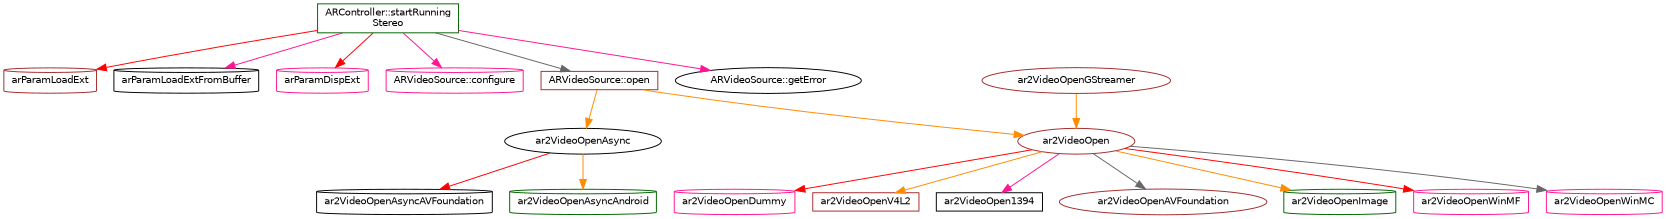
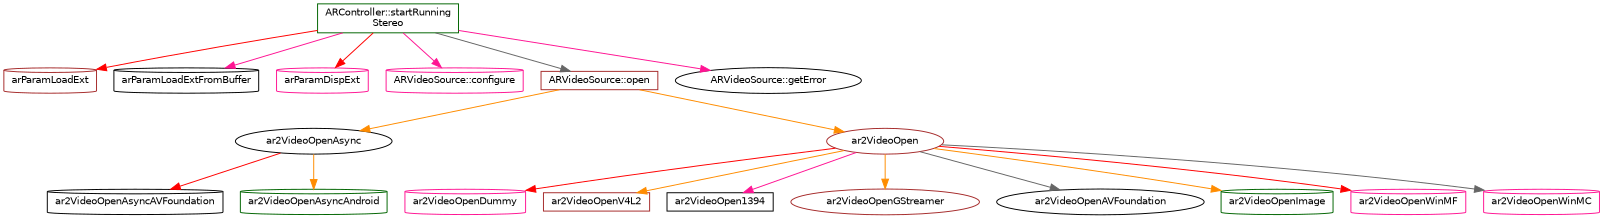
  digraph {
    fontname="DejaVu Sans"
    rankdir=TB
    node [color=brown fillcolor=white fontname="DejaVu Sans" fontsize=10 shape=cylinder style=filled]
    edge [color=darkorange fontname="DejaVu Sans" fontsize=10 labelfontname=Helvetica labelfontsize=10 style=solid]
    n1 [color=darkgreen height=0.2 label="ARController::startRunning\lStereo" shape=box width=0.4]
    n2 [height=0.2 label=arParamLoadExt width=0.4]
    n3 [color=black height=0.2 label=arParamLoadExtFromBuffer width=0.4]
    n4 [color=deeppink height=0.2 label=arParamDispExt width=0.4]
    n5 [color=deeppink height=0.2 label="ARVideoSource::configure" width=0.4]
    n6 [height=0.2 label="ARVideoSource::open" shape=box width=0.4]
    n7 [color=black height=0.2 label="ARVideoSource::getError" shape=ellipse width=0.4]
    n8 [color=black height=0.2 label=ar2VideoOpenAsync shape=ellipse width=0.4]
    n9 [height=0.2 label=ar2VideoOpen shape=ellipse width=0.4]
    n10 [color=black height=0.2 label=ar2VideoOpenAsyncAVFoundation width=0.4]
    n11 [color=darkgreen height=0.2 label=ar2VideoOpenAsyncAndroid width=0.4]
    n12 [color=deeppink height=0.2 label=ar2VideoOpenDummy width=0.4]
    n13 [height=0.2 label=ar2VideoOpenV4L2 shape=box width=0.4]
    n14 [color=black height=0.2 label=ar2VideoOpen1394 shape=box width=0.4]
    n15 [height=0.2 label=ar2VideoOpenGStreamer shape=ellipse width=0.4]
-   n16 [height=0.2 label=ar2VideoOpenAVFoundation shape=ellipse width=0.4]
+   n16 [color=black height=0.2 label=ar2VideoOpenAVFoundation shape=ellipse width=0.4]
    n17 [color=darkgreen height=0.2 label=ar2VideoOpenImage width=0.4]
    n18 [color=deeppink height=0.2 label=ar2VideoOpenWinMF width=0.4]
    n19 [color=deeppink height=0.2 label=ar2VideoOpenWinMC width=0.4]
    n1 -> n2 [color=red]
    n1 -> n3 [color=deeppink]
    n1 -> n4 [color=red]
    n1 -> n5 [color=deeppink]
    n1 -> n6 [color=gray40]
    n1 -> n7 [color=deeppink]
    n6 -> n8
    n6 -> n9
    n8 -> n10 [color=red]
    n8 -> n11
    n9 -> n12 [color=red]
    n9 -> n13
    n9 -> n14 [color=deeppink]
-   n15 -> n9
+   n9 -> n15
    n9 -> n16 [color=gray40]
    n9 -> n17
    n9 -> n18 [color=red]
    n9 -> n19 [color=gray40]
  }
